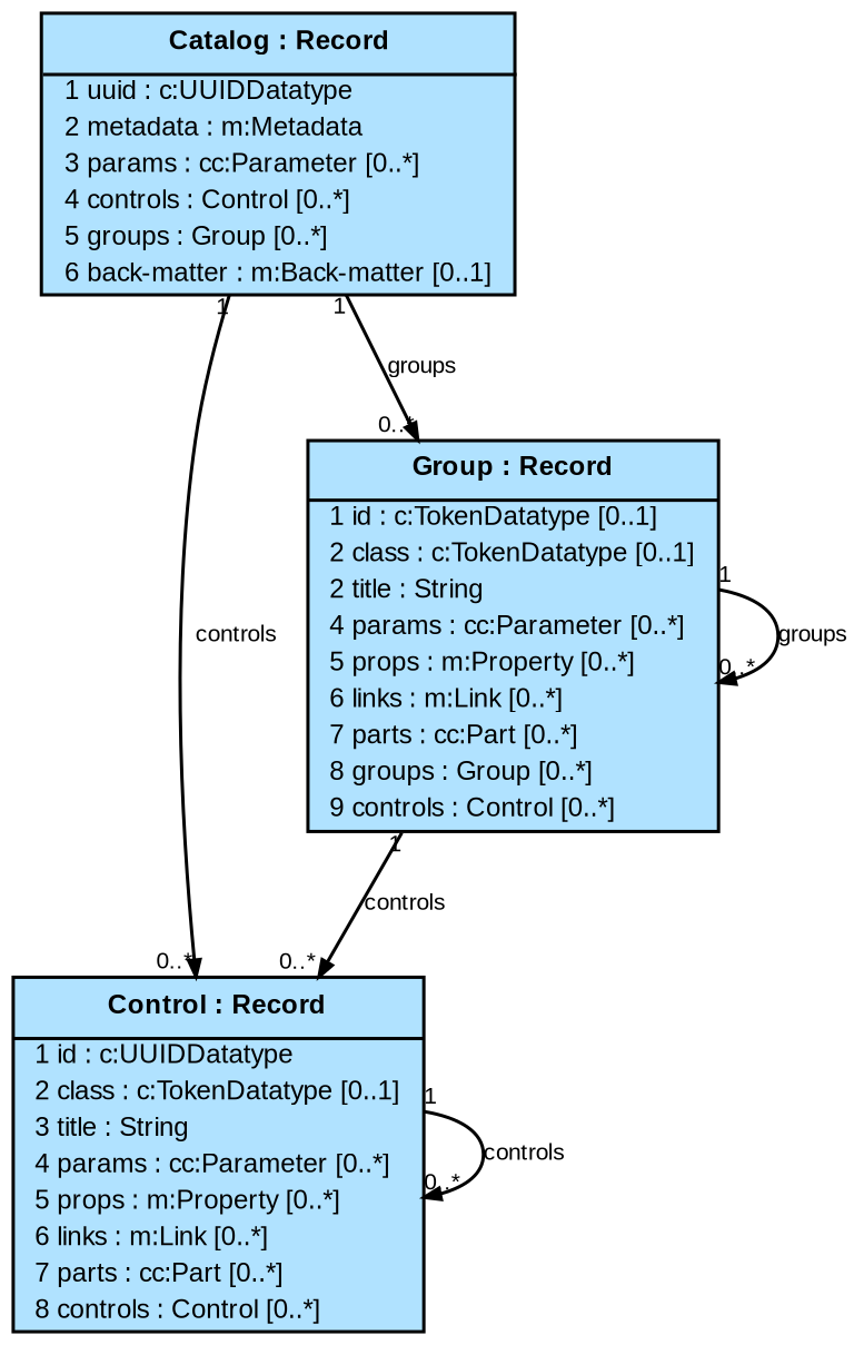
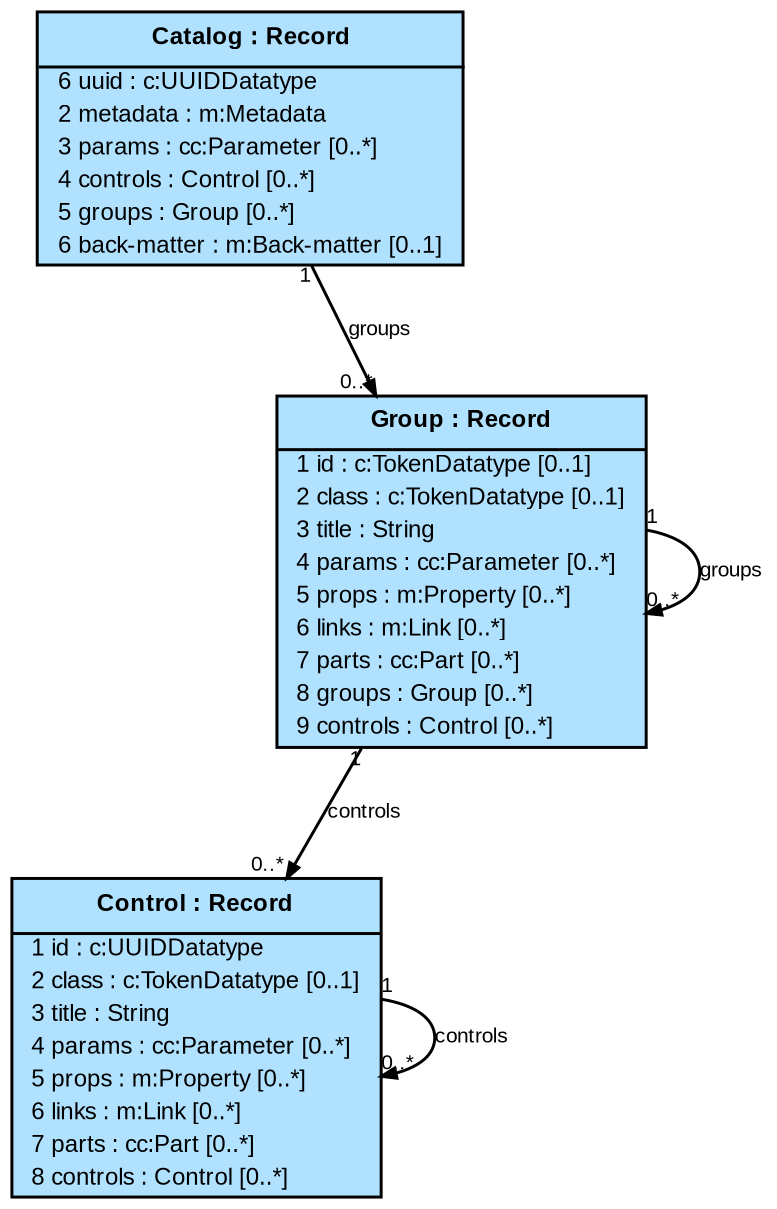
  digraph {
    fontname=Arial
    fontsize=12
    node [fillcolor=lightskyblue1 fontname=Arial fontsize=8 shape=plain style=filled]
    edge [arrowsize=0.5 fontname=Arial fontsize=7 headlabel="0..*" labelangle=45.0 labeldistance=0.9 taillabel=1]
-   n1 [label=<<table cellborder="0" cellpadding="1" cellspacing="0"> <tr><td cellpadding="4"><b>  Catalog : Record  </b></td></tr><hr/>   <tr><td align="left">  1 uuid : c:UUIDDatatype  </td></tr>   <tr><td align="left">  2 metadata : m:Metadata  </td></tr>   <tr><td align="left">  3 params : cc:Parameter [0..*]  </td></tr>   <tr><td align="left">  4 controls : Control [0..*]  </td></tr>   <tr><td align="left">  5 groups : Group [0..*]  </td></tr>   <tr><td align="left">  6 back-matter : m:Back-matter [0..1]  </td></tr> </table>>]
+   n1 [label=<<table cellborder="0" cellpadding="1" cellspacing="0"> <tr><td cellpadding="4"><b>  Catalog : Record  </b></td></tr><hr/>   <tr><td align="left">  6 uuid : c:UUIDDatatype  </td></tr>   <tr><td align="left">  2 metadata : m:Metadata  </td></tr>   <tr><td align="left">  3 params : cc:Parameter [0..*]  </td></tr>   <tr><td align="left">  4 controls : Control [0..*]  </td></tr>   <tr><td align="left">  5 groups : Group [0..*]  </td></tr>   <tr><td align="left">  6 back-matter : m:Back-matter [0..1]  </td></tr> </table>>]
    n2 [label=<<table cellborder="0" cellpadding="1" cellspacing="0"> <tr><td cellpadding="4"><b>  Control : Record  </b></td></tr><hr/>   <tr><td align="left">  1 id : c:UUIDDatatype  </td></tr>   <tr><td align="left">  2 class : c:TokenDatatype [0..1]  </td></tr>   <tr><td align="left">  3 title : String  </td></tr>   <tr><td align="left">  4 params : cc:Parameter [0..*]  </td></tr>   <tr><td align="left">  5 props : m:Property [0..*]  </td></tr>   <tr><td align="left">  6 links : m:Link [0..*]  </td></tr>   <tr><td align="left">  7 parts : cc:Part [0..*]  </td></tr>   <tr><td align="left">  8 controls : Control [0..*]  </td></tr> </table>>]
-   n3 [label=<<table cellborder="0" cellpadding="1" cellspacing="0"> <tr><td cellpadding="4"><b>  Group : Record  </b></td></tr><hr/>   <tr><td align="left">  1 id : c:TokenDatatype [0..1]  </td></tr>   <tr><td align="left">  2 class : c:TokenDatatype [0..1]  </td></tr>   <tr><td align="left">  2 title : String  </td></tr>   <tr><td align="left">  4 params : cc:Parameter [0..*]  </td></tr>   <tr><td align="left">  5 props : m:Property [0..*]  </td></tr>   <tr><td align="left">  6 links : m:Link [0..*]  </td></tr>   <tr><td align="left">  7 parts : cc:Part [0..*]  </td></tr>   <tr><td align="left">  8 groups : Group [0..*]  </td></tr>   <tr><td align="left">  9 controls : Control [0..*]  </td></tr> </table>>]
-   n1 -> n2 [label=controls]
+   n3 [label=<<table cellborder="0" cellpadding="1" cellspacing="0"> <tr><td cellpadding="4"><b>  Group : Record  </b></td></tr><hr/>   <tr><td align="left">  1 id : c:TokenDatatype [0..1]  </td></tr>   <tr><td align="left">  2 class : c:TokenDatatype [0..1]  </td></tr>   <tr><td align="left">  3 title : String  </td></tr>   <tr><td align="left">  4 params : cc:Parameter [0..*]  </td></tr>   <tr><td align="left">  5 props : m:Property [0..*]  </td></tr>   <tr><td align="left">  6 links : m:Link [0..*]  </td></tr>   <tr><td align="left">  7 parts : cc:Part [0..*]  </td></tr>   <tr><td align="left">  8 groups : Group [0..*]  </td></tr>   <tr><td align="left">  9 controls : Control [0..*]  </td></tr> </table>>]
    n1 -> n3 [label=groups]
    n2 -> n2 [label=controls]
    n3 -> n2 [label=controls]
    n3 -> n3 [label=groups]
  }
